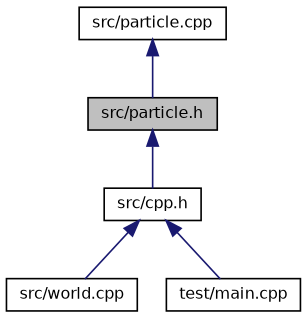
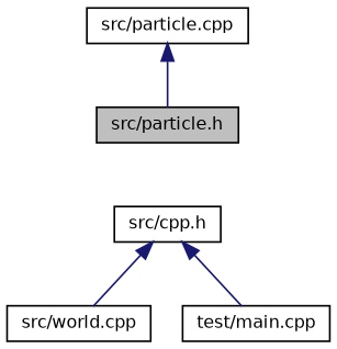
  digraph {
    node [color=black fillcolor=white fontname=Helvetica fontsize=10 shape=record style=filled]
    edge [color=midnightblue dir=back fontname=Helvetica fontsize=10 labelfontname=Helvetica labelfontsize=10 style=solid]
    n1 [fillcolor=grey75 fontcolor=black height=0.2 label="src/particle.h" width=0.4]
    n2 [height=0.2 label="src/cpp.h" width=0.4]
    n3 [height=0.2 label="src/particle.cpp" width=0.4]
    n4 [height=0.2 label="src/world.cpp" width=0.4]
    n5 [height=0.2 label="test/main.cpp" width=0.4]
-   n1 -> n2
    n2 -> n4
    n2 -> n5
    n3 -> n1
  }
